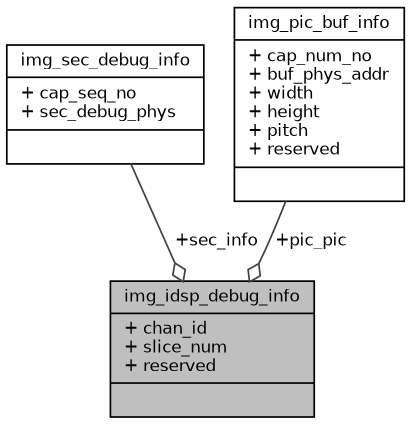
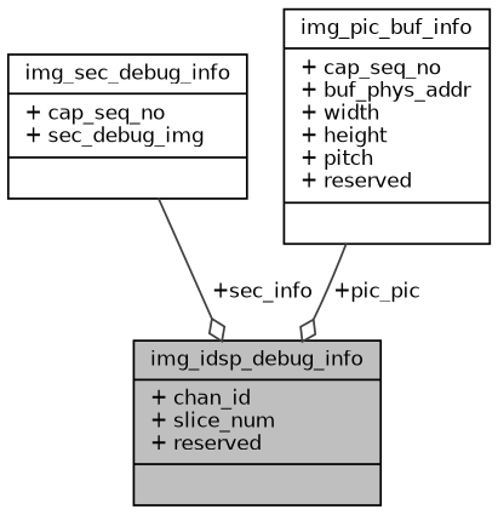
  digraph {
    node [color=black fontname=Helvetica fontsize=10 shape=record]
    edge [arrowhead=odiamond color=grey25 fontname=Helvetica fontsize=10 labelfontname=Helvetica labelfontsize=10 style=solid]
    n1 [fillcolor=grey75 fontcolor=black height=0.2 label="{img_idsp_debug_info\n|+ chan_id\l+ slice_num\l+ reserved\l|}" style=filled width=0.4]
-   n2 [height=0.2 label="{img_sec_debug_info\n|+ cap_seq_no\l+ sec_debug_phys\l|}" width=0.4]
-   n3 [height=0.2 label="{img_pic_buf_info\n|+ cap_num_no\l+ buf_phys_addr\l+ width\l+ height\l+ pitch\l+ reserved\l|}" width=0.4]
+   n2 [height=0.2 label="{img_sec_debug_info\n|+ cap_seq_no\l+ sec_debug_img\l|}" width=0.4]
+   n3 [height=0.2 label="{img_pic_buf_info\n|+ cap_seq_no\l+ buf_phys_addr\l+ width\l+ height\l+ pitch\l+ reserved\l|}" width=0.4]
    n2 -> n1 [label=" +sec_info"]
    n3 -> n1 [label=" +pic_pic"]
  }
